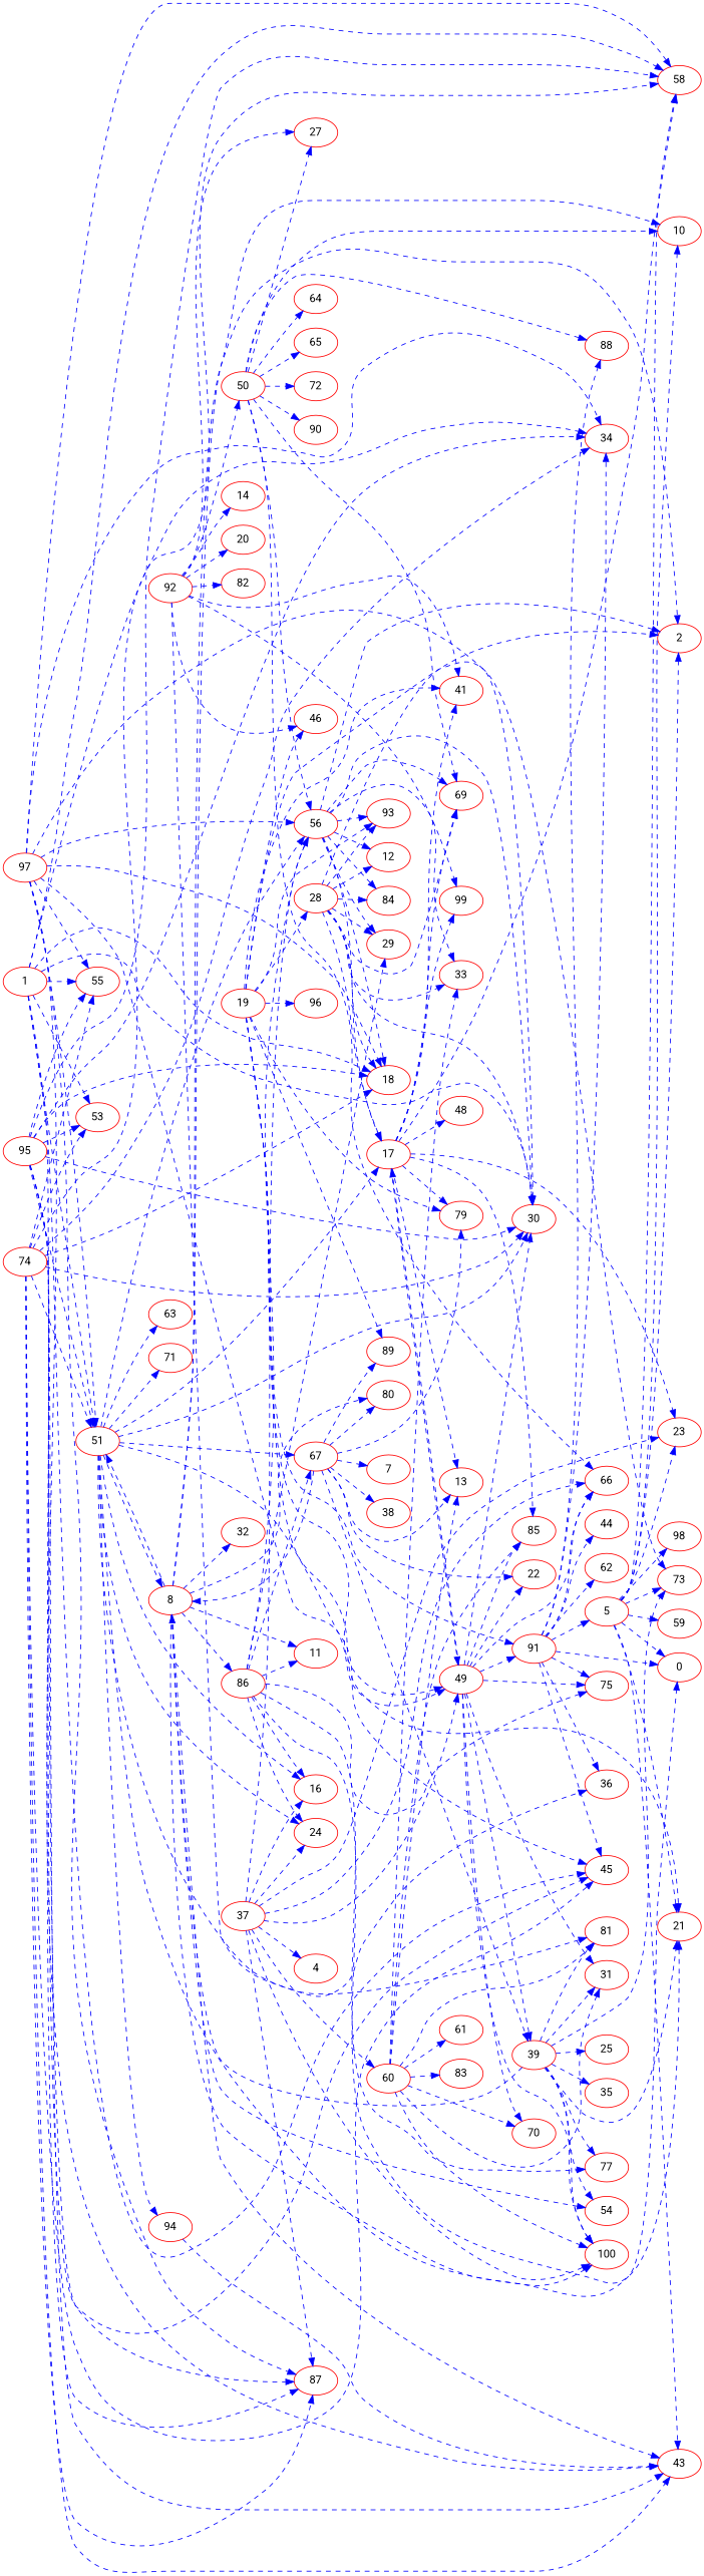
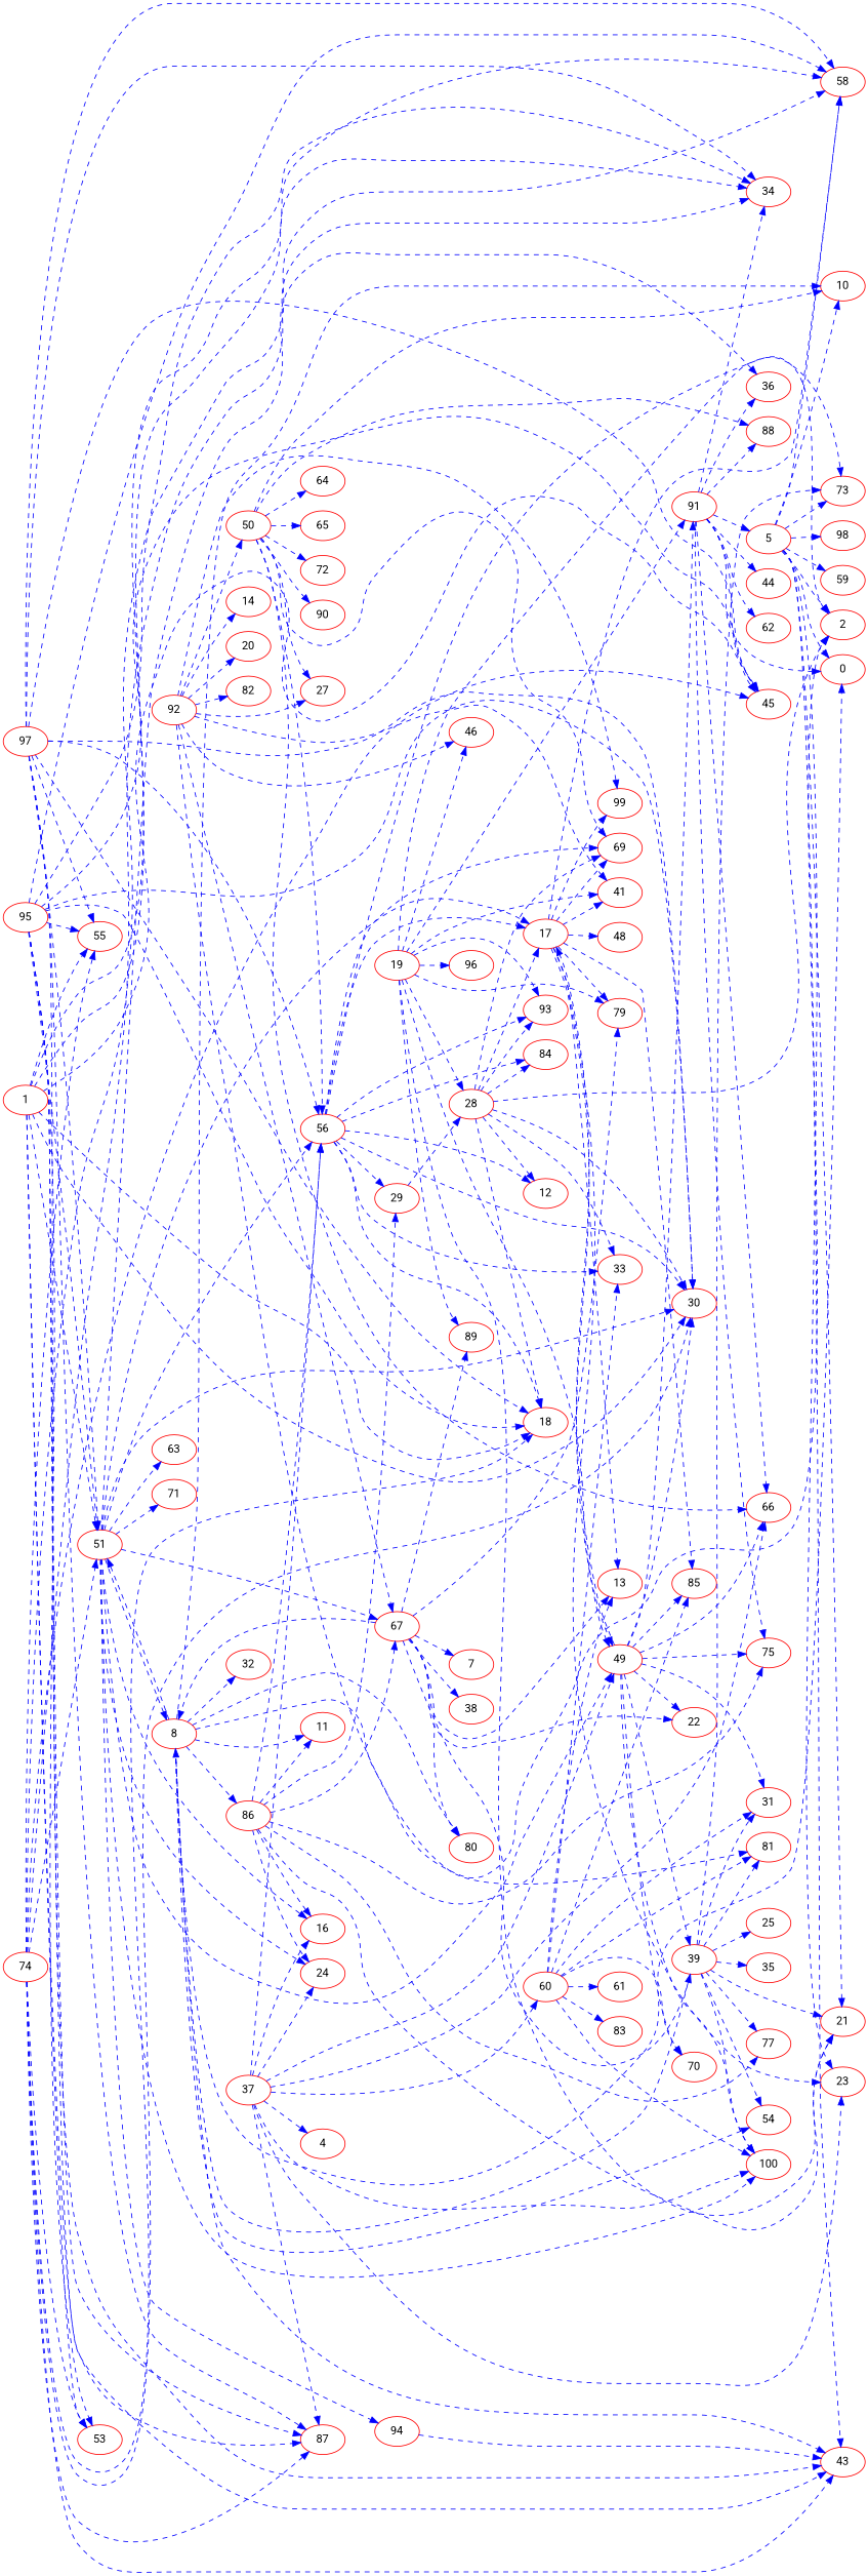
  digraph {
    fontname=Roboto
    rankdir=LR
    node [color=Red fontname=Roboto]
    edge [color=Blue fontname=Roboto style=dashed]
    1
    18
    30
    34
    45
    51
    53
    55
    58
    87
    8
    17
    49
    16
    24
    56
    100
    36
    63
    67
    71
    94
    43
    0
    2
    10
    11
    32
    54
    80
    86
    23
    13
    41
    48
    69
    79
    85
    99
    75
    91
    66
    39
    31
    22
    70
    29
    93
    12
    33
    84
    89
    7
    38
    5
    21
    59
    73
    98
    77
    88
    44
    62
    25
    35
    81
    19
    28
    46
    96
    37
    4
    60
    61
    83
    50
    27
    64
    65
    72
    90
    74
    92
    14
    20
    82
    95
    97
    1 -> 18
    1 -> 30
    1 -> 34
    1 -> 45
    1 -> 51
    1 -> 53
    1 -> 55
    1 -> 58
    1 -> 87
    51 -> 30
    51 -> 8
    51 -> 17
    51 -> 49
    51 -> 16
    51 -> 24
    51 -> 56
    51 -> 100
    51 -> 36
    51 -> 63
    51 -> 67
    51 -> 71
    51 -> 94
    8 -> 51
    8 -> 43
    8 -> 0
    8 -> 2
    8 -> 10
    8 -> 11
    8 -> 32
    8 -> 54
    8 -> 80
    8 -> 86
    17 -> 58
    17 -> 49
    17 -> 23
    17 -> 13
    17 -> 41
    17 -> 48
    17 -> 69
    17 -> 79
    17 -> 85
    17 -> 99
    49 -> 30
    49 -> 17
    49 -> 100
    49 -> 85
    49 -> 75
    49 -> 91
    49 -> 66
    49 -> 39
    49 -> 31
    49 -> 22
    49 -> 70
    56 -> 18
    56 -> 30
    56 -> 17
    56 -> 2
    56 -> 69
    56 -> 29
    56 -> 93
    56 -> 12
    56 -> 33
    56 -> 84
    67 -> 8
    67 -> 80
    67 -> 13
    67 -> 79
    67 -> 39
    67 -> 22
    67 -> 89
    67 -> 7
    67 -> 38
    94 -> 43
    86 -> 16
    86 -> 24
    86 -> 56
    86 -> 67
    86 -> 11
    86 -> 75
    86 -> 29
    86 -> 21
    86 -> 77
    91 -> 34
    91 -> 45
    91 -> 36
    91 -> 0
    91 -> 75
    91 -> 66
    91 -> 5
    91 -> 88
    91 -> 44
    91 -> 62
    39 -> 8
    39 -> 100
    39 -> 54
    39 -> 31
    39 -> 21
    39 -> 73
    39 -> 77
    39 -> 25
    39 -> 35
    39 -> 81
    5 -> 58
    5 -> 43
    5 -> 0
    5 -> 2
    5 -> 10
    5 -> 23
    5 -> 21
    5 -> 59
    5 -> 73
    5 -> 98
    19 -> 49
    19 -> 41
    19 -> 79
    19 -> 91
    19 -> 93
    19 -> 89
    19 -> 21
    19 -> 73
    19 -> 28
    19 -> 46
    19 -> 96
    28 -> 18
    28 -> 30
    28 -> 17
    28 -> 2
    28 -> 69
-   28 -> 29
+   29 -> 28
    28 -> 93
    28 -> 12
    28 -> 33
    28 -> 84
    37 -> 87
    37 -> 49
    37 -> 16
    37 -> 24
    37 -> 56
    37 -> 100
    37 -> 23
    37 -> 66
    37 -> 4
    37 -> 60
    60 -> 100
    60 -> 13
    60 -> 85
    60 -> 31
    60 -> 70
    60 -> 33
    60 -> 81
    60 -> 61
    60 -> 83
    50 -> 56
    50 -> 10
    50 -> 69
    50 -> 66
    50 -> 88
    50 -> 27
    50 -> 64
    50 -> 65
    50 -> 72
    50 -> 90
    74 -> 18
    74 -> 30
    74 -> 34
    74 -> 45
    74 -> 51
    74 -> 53
    74 -> 55
    74 -> 58
    74 -> 87
    74 -> 43
+   92 -> 67
    92 -> 41
    92 -> 99
    92 -> 81
    92 -> 46
    92 -> 50
    92 -> 27
    92 -> 14
    92 -> 20
    92 -> 82
    95 -> 18
    95 -> 30
    95 -> 34
    95 -> 45
    95 -> 51
    95 -> 53
    95 -> 55
    95 -> 58
    95 -> 87
    95 -> 43
    97 -> 18
    97 -> 30
    97 -> 34
    97 -> 45
    97 -> 51
    97 -> 55
    97 -> 58
    97 -> 87
    97 -> 56
    97 -> 43
  }
